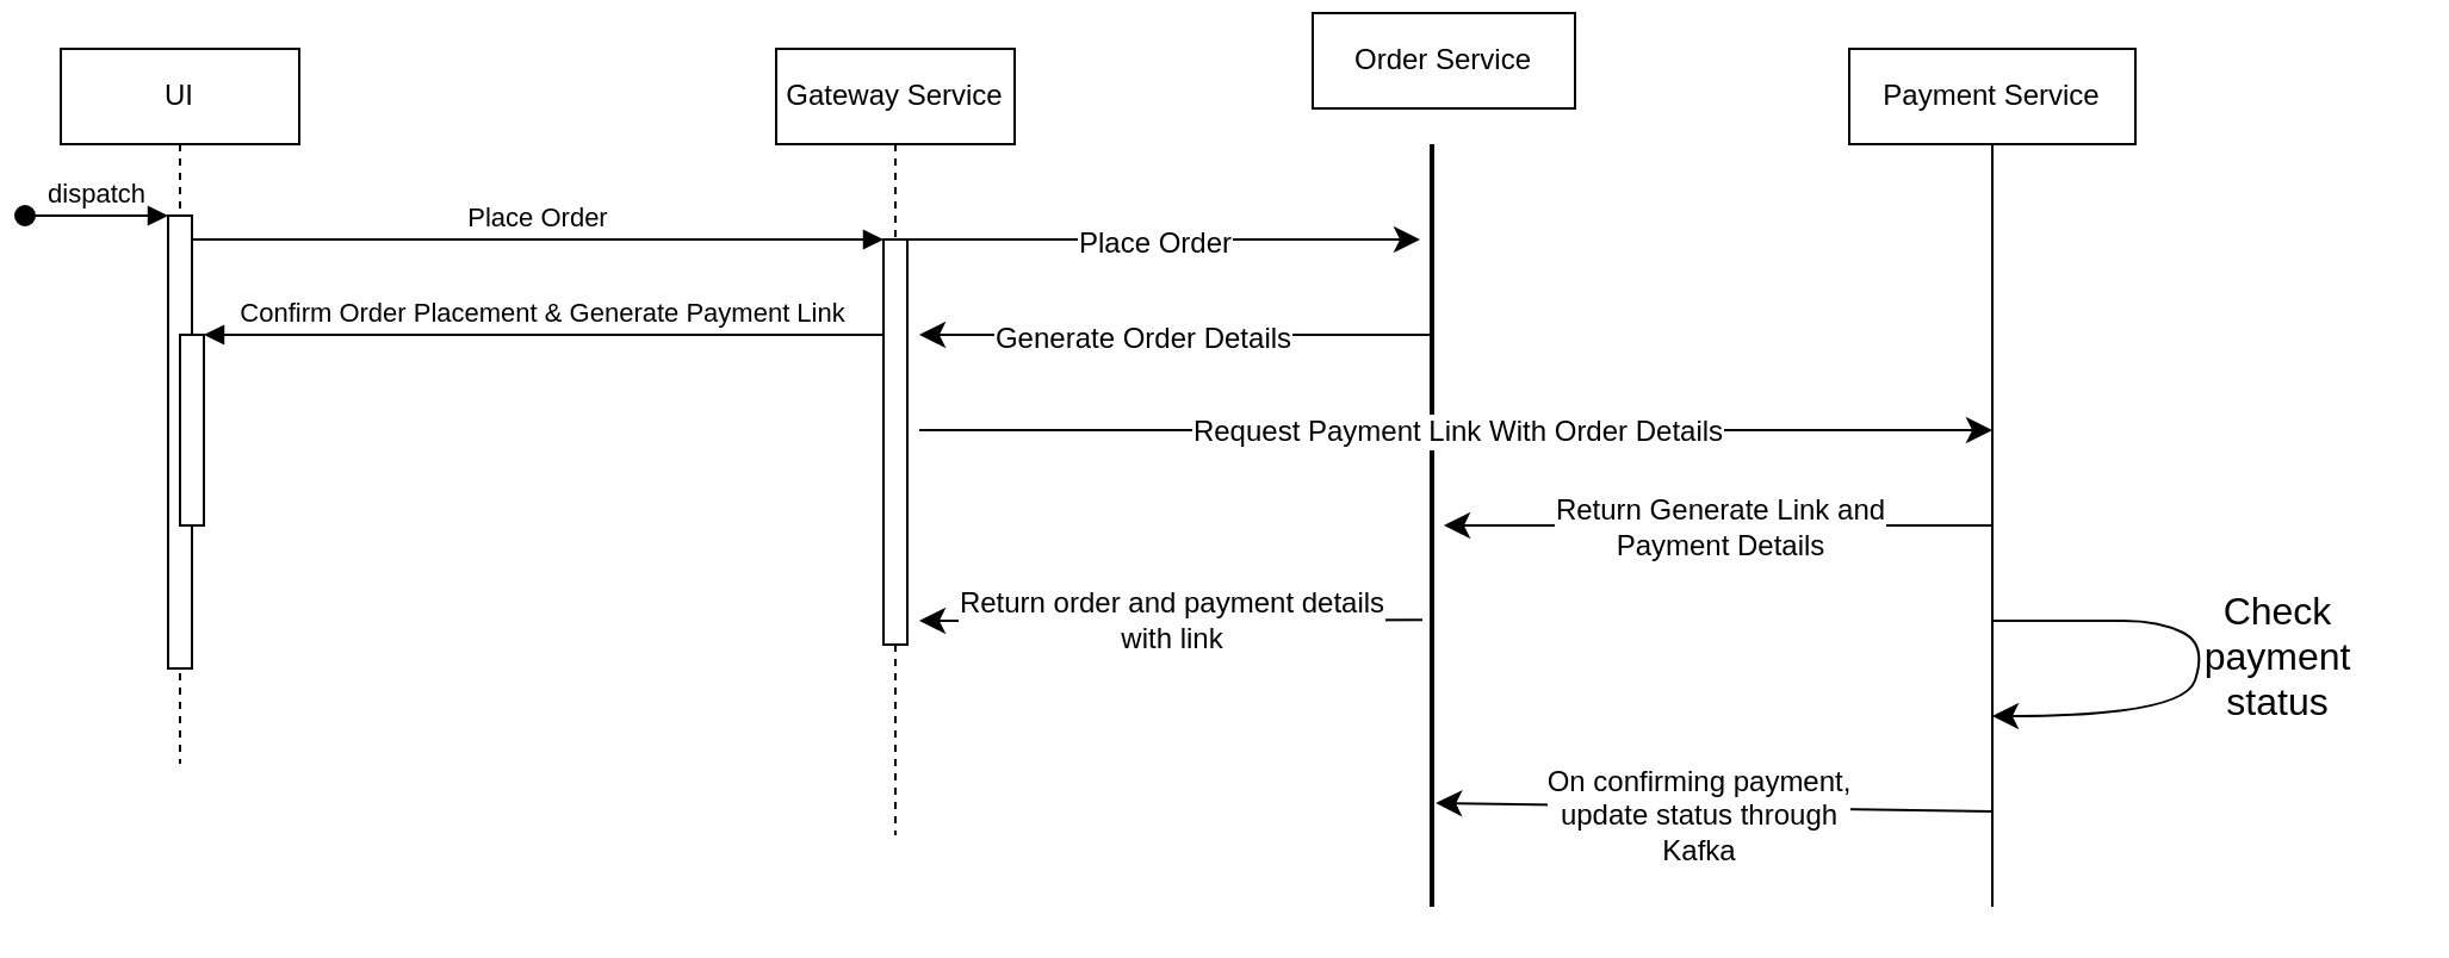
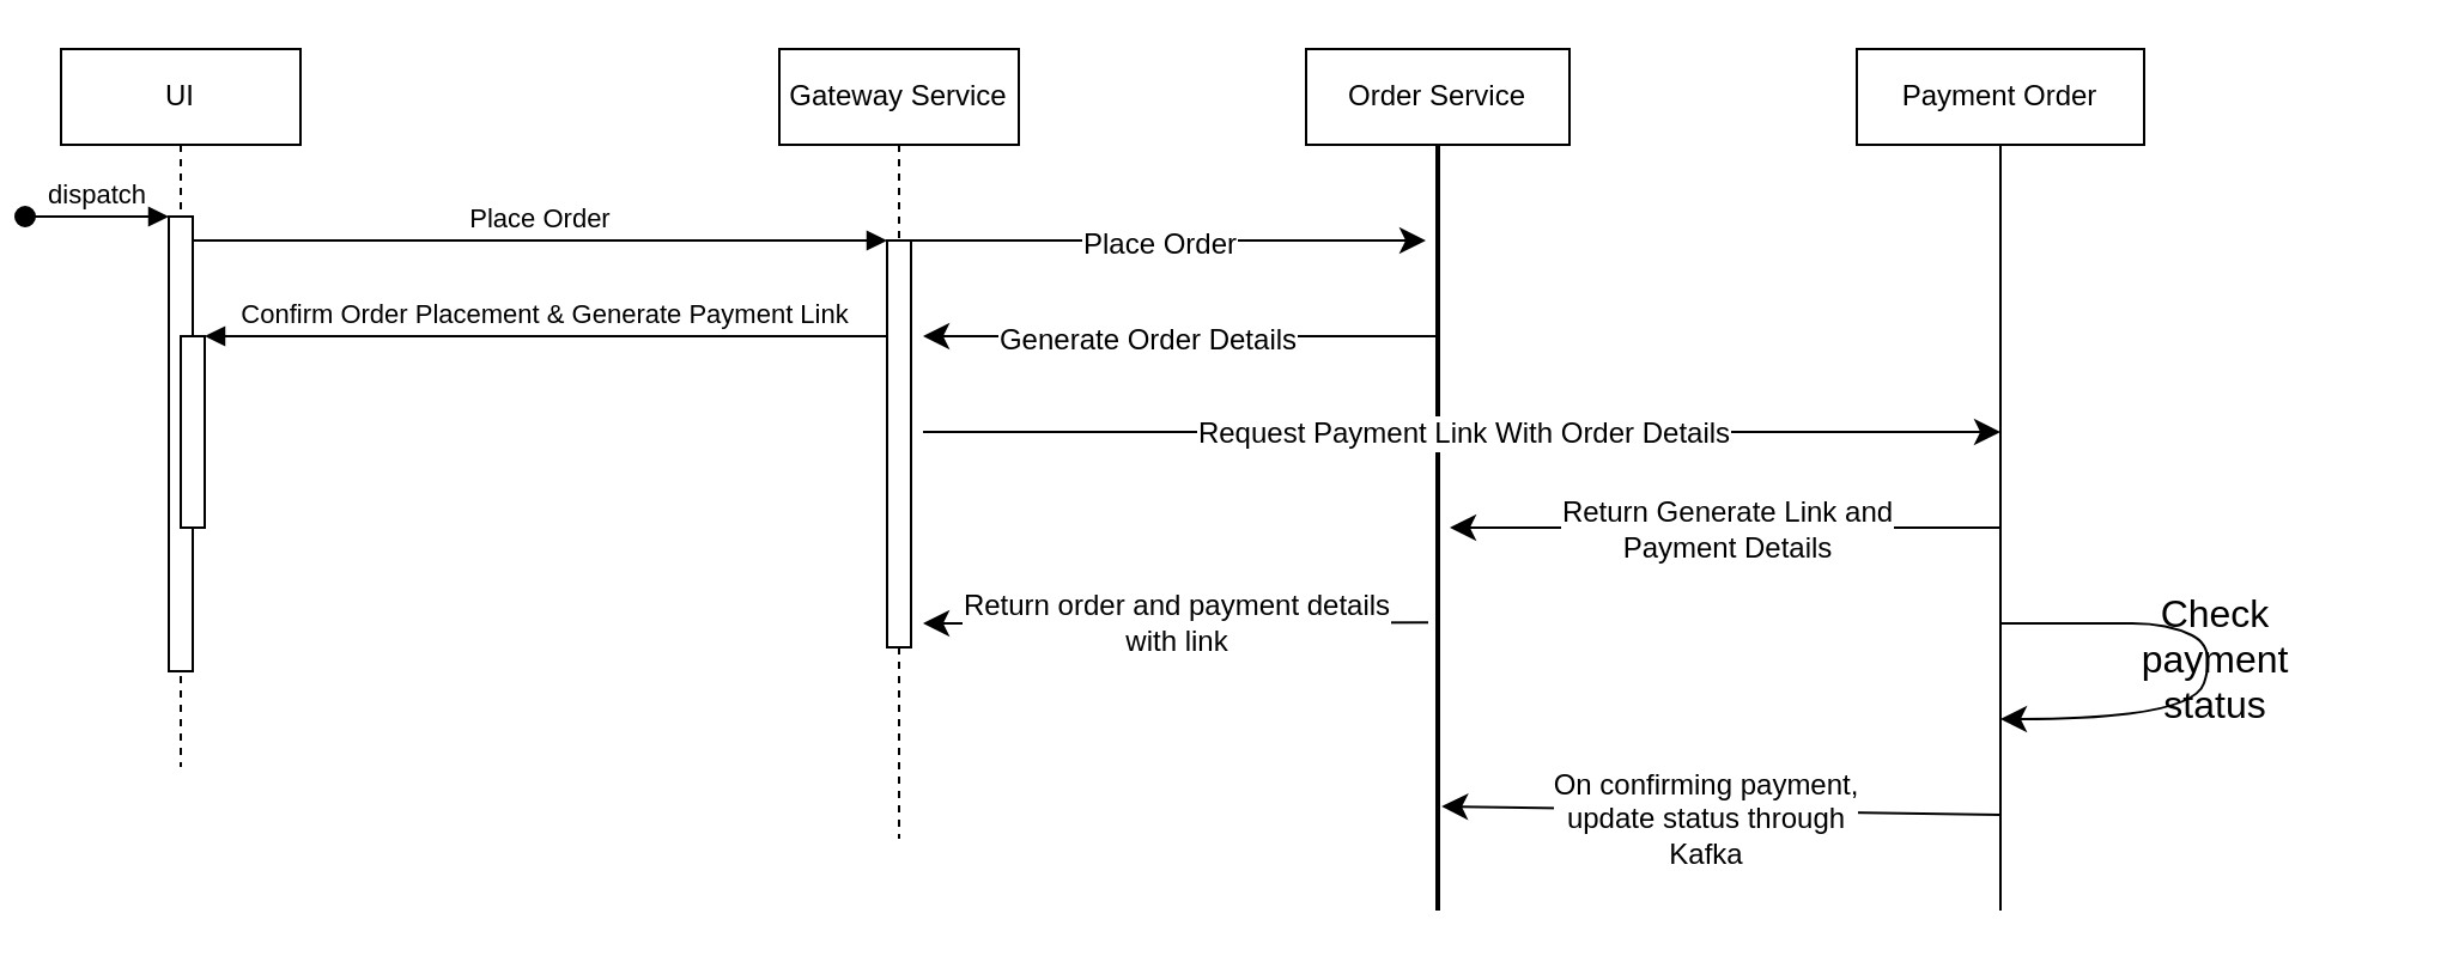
  <mxCell id="0" />
  <mxCell id="1" parent="0" />
  <mxCell id="2" value="UI" style="shape=umlLifeline;perimeter=lifelinePerimeter;whiteSpace=wrap;html=1;container=0;dropTarget=0;collapsible=0;recursiveResize=0;outlineConnect=0;portConstraint=eastwest;newEdgeStyle={&quot;edgeStyle&quot;:&quot;elbowEdgeStyle&quot;,&quot;elbow&quot;:&quot;vertical&quot;,&quot;curved&quot;:0,&quot;rounded&quot;:0};" parent="1" vertex="1"><mxGeometry x="20" y="20" width="100" height="300" as="geometry" /></mxCell>
  <mxCell id="3" value="" style="html=1;points=[];perimeter=orthogonalPerimeter;outlineConnect=0;targetShapes=umlLifeline;portConstraint=eastwest;newEdgeStyle={&quot;edgeStyle&quot;:&quot;elbowEdgeStyle&quot;,&quot;elbow&quot;:&quot;vertical&quot;,&quot;curved&quot;:0,&quot;rounded&quot;:0};" parent="2" vertex="1"><mxGeometry x="45" y="70" width="10" height="190" as="geometry" /></mxCell>
  <mxCell id="4" value="dispatch" style="html=1;verticalAlign=bottom;startArrow=oval;endArrow=block;startSize=8;edgeStyle=elbowEdgeStyle;elbow=vertical;curved=0;rounded=0;" parent="2" target="3" edge="1"><mxGeometry relative="1" as="geometry"><mxPoint x="-15" y="70" as="sourcePoint" /></mxGeometry></mxCell>
  <mxCell id="5" value="" style="html=1;points=[];perimeter=orthogonalPerimeter;outlineConnect=0;targetShapes=umlLifeline;portConstraint=eastwest;newEdgeStyle={&quot;edgeStyle&quot;:&quot;elbowEdgeStyle&quot;,&quot;elbow&quot;:&quot;vertical&quot;,&quot;curved&quot;:0,&quot;rounded&quot;:0};" parent="2" vertex="1"><mxGeometry x="50" y="120" width="10" height="80" as="geometry" /></mxCell>
  <mxCell id="6" value="Gateway Service" style="shape=umlLifeline;perimeter=lifelinePerimeter;whiteSpace=wrap;html=1;container=0;dropTarget=0;collapsible=0;recursiveResize=0;outlineConnect=0;portConstraint=eastwest;newEdgeStyle={&quot;edgeStyle&quot;:&quot;elbowEdgeStyle&quot;,&quot;elbow&quot;:&quot;vertical&quot;,&quot;curved&quot;:0,&quot;rounded&quot;:0};" parent="1" vertex="1"><mxGeometry x="320" y="20" width="100" height="330" as="geometry" /></mxCell>
  <mxCell id="7" value="" style="html=1;points=[];perimeter=orthogonalPerimeter;outlineConnect=0;targetShapes=umlLifeline;portConstraint=eastwest;newEdgeStyle={&quot;edgeStyle&quot;:&quot;elbowEdgeStyle&quot;,&quot;elbow&quot;:&quot;vertical&quot;,&quot;curved&quot;:0,&quot;rounded&quot;:0};" parent="6" vertex="1"><mxGeometry x="45" y="80" width="10" height="170" as="geometry" /></mxCell>
  <mxCell id="8" value="Place Order" style="html=1;verticalAlign=bottom;endArrow=block;edgeStyle=elbowEdgeStyle;elbow=vertical;curved=0;rounded=0;" parent="1" source="3" target="7" edge="1"><mxGeometry relative="1" as="geometry"><mxPoint x="175" y="110" as="sourcePoint" /><Array as="points"><mxPoint x="160" y="100" /></Array></mxGeometry></mxCell>
  <mxCell id="9" value="Confirm Order Placement &amp;amp; Generate Payment Link" style="html=1;verticalAlign=bottom;endArrow=block;edgeStyle=elbowEdgeStyle;elbow=vertical;curved=0;rounded=0;" parent="1" source="7" target="5" edge="1"><mxGeometry relative="1" as="geometry"><mxPoint x="155" y="140" as="sourcePoint" /><Array as="points"><mxPoint x="170" y="140" /></Array></mxGeometry></mxCell>
- <mxCell id="10" value="Order Service" style="rounded=0;whiteSpace=wrap;html=1;" vertex="1" parent="1"><mxGeometry x="545" y="5" width="110" height="40" as="geometry" /></mxCell>
+ <mxCell id="10" value="Order Service" style="rounded=0;whiteSpace=wrap;html=1;" vertex="1" parent="1"><mxGeometry x="540" y="20" width="110" height="40" as="geometry" /></mxCell>
  <mxCell id="11" value="" style="line;strokeWidth=2;direction=south;html=1;" vertex="1" parent="1"><mxGeometry x="590" y="60" width="10" height="320" as="geometry" /></mxCell>
  <mxCell id="12" value="" style="endArrow=classic;html=1;rounded=0;fontSize=12;startSize=8;endSize=8;curved=1;" edge="1" parent="1"><mxGeometry relative="1" as="geometry"><mxPoint x="370" y="100" as="sourcePoint" /><mxPoint x="590" y="100" as="targetPoint" /></mxGeometry></mxCell>
  <mxCell id="13" value="Label" style="edgeLabel;resizable=0;html=1;fontSize=12;;align=center;verticalAlign=middle;" connectable="0" vertex="1" parent="12"><mxGeometry relative="1" as="geometry" /></mxCell>
  <mxCell id="14" value="Place Order" style="edgeLabel;html=1;align=center;verticalAlign=middle;resizable=0;points=[];fontSize=12;" vertex="1" connectable="0" parent="12"><mxGeometry x="-0.014" y="-1" relative="1" as="geometry"><mxPoint as="offset" /></mxGeometry></mxCell>
- <mxCell id="15" value="Payment Service" style="rounded=0;whiteSpace=wrap;html=1;" vertex="1" parent="1"><mxGeometry x="770" y="20" width="120" height="40" as="geometry" /></mxCell>
+ <mxCell id="15" value="Payment Order" style="rounded=0;whiteSpace=wrap;html=1;" vertex="1" parent="1"><mxGeometry x="770" y="20" width="120" height="40" as="geometry" /></mxCell>
  <mxCell id="16" value="" style="endArrow=none;html=1;rounded=0;fontSize=12;startSize=8;endSize=8;curved=1;" edge="1" parent="1"><mxGeometry width="50" height="50" relative="1" as="geometry"><mxPoint x="830" y="380" as="sourcePoint" /><mxPoint x="830" y="60" as="targetPoint" /></mxGeometry></mxCell>
  <mxCell id="17" value="" style="endArrow=classic;html=1;rounded=0;fontSize=12;startSize=8;endSize=8;curved=1;exitX=0.25;exitY=0.5;exitDx=0;exitDy=0;exitPerimeter=0;" edge="1" parent="1"><mxGeometry relative="1" as="geometry"><mxPoint x="595" y="140" as="sourcePoint" /><mxPoint x="380" y="140" as="targetPoint" /></mxGeometry></mxCell>
  <mxCell id="18" value="Label" style="edgeLabel;resizable=0;html=1;fontSize=12;;align=center;verticalAlign=middle;" connectable="0" vertex="1" parent="17"><mxGeometry relative="1" as="geometry" /></mxCell>
  <mxCell id="19" value="Generate Order Details" style="edgeLabel;html=1;align=center;verticalAlign=middle;resizable=0;points=[];fontSize=12;" vertex="1" connectable="0" parent="17"><mxGeometry x="0.135" y="1" relative="1" as="geometry"><mxPoint as="offset" /></mxGeometry></mxCell>
  <mxCell id="20" value="" style="endArrow=classic;html=1;rounded=0;fontSize=12;startSize=8;endSize=8;curved=1;" edge="1" parent="1"><mxGeometry relative="1" as="geometry"><mxPoint x="380" y="180" as="sourcePoint" /><mxPoint x="830" y="180" as="targetPoint" /></mxGeometry></mxCell>
  <mxCell id="21" value="Request Payment Link With Order Details" style="edgeLabel;resizable=0;html=1;fontSize=12;;align=center;verticalAlign=middle;" connectable="0" vertex="1" parent="20"><mxGeometry relative="1" as="geometry" /></mxCell>
  <mxCell id="22" value="" style="endArrow=classic;html=1;rounded=0;fontSize=12;startSize=8;endSize=8;curved=1;" edge="1" parent="1"><mxGeometry relative="1" as="geometry"><mxPoint x="830" y="220" as="sourcePoint" /><mxPoint x="600" y="220" as="targetPoint" /></mxGeometry></mxCell>
  <mxCell id="23" value="Return Generate Link and&lt;div&gt;Payment Details&lt;/div&gt;" style="edgeLabel;resizable=0;html=1;fontSize=12;;align=center;verticalAlign=middle;" connectable="0" vertex="1" parent="22"><mxGeometry relative="1" as="geometry" /></mxCell>
  <mxCell id="24" value="" style="curved=1;endArrow=classic;html=1;rounded=0;fontSize=12;startSize=8;endSize=8;" edge="1" parent="1"><mxGeometry width="50" height="50" relative="1" as="geometry"><mxPoint x="830" y="260" as="sourcePoint" /><mxPoint x="830" y="300" as="targetPoint" /><Array as="points"><mxPoint x="870" y="260" /><mxPoint x="900" y="260" /><mxPoint x="920" y="270" /><mxPoint x="910" y="300" /></Array></mxGeometry></mxCell>
- <mxCell id="25" value="Check payment status" style="text;html=1;align=center;verticalAlign=middle;whiteSpace=wrap;rounded=0;fontSize=16;" vertex="1" parent="1"><mxGeometry x="900" y="240" width="100" height="70" as="geometry" /></mxCell>
+ <mxCell id="25" value="Check payment status" style="text;html=1;align=center;verticalAlign=middle;whiteSpace=wrap;rounded=0;fontSize=16;" vertex="1" parent="1"><mxGeometry x="870" y="240" width="100" height="70" as="geometry" /></mxCell>
  <mxCell id="26" value="" style="endArrow=classic;html=1;rounded=0;fontSize=12;startSize=8;endSize=8;curved=1;entryX=0.864;entryY=0.34;entryDx=0;entryDy=0;entryPerimeter=0;" edge="1" parent="1" target="11"><mxGeometry relative="1" as="geometry"><mxPoint x="830" y="340" as="sourcePoint" /><mxPoint x="710" y="330" as="targetPoint" /></mxGeometry></mxCell>
  <mxCell id="27" value="Label" style="edgeLabel;resizable=0;html=1;fontSize=12;;align=center;verticalAlign=middle;" connectable="0" vertex="1" parent="26"><mxGeometry relative="1" as="geometry" /></mxCell>
  <mxCell id="28" value="On confirming payment,&lt;div&gt;update status through&lt;/div&gt;&lt;div&gt;Kafka&lt;/div&gt;" style="edgeLabel;html=1;align=center;verticalAlign=middle;resizable=0;points=[];fontSize=12;" vertex="1" connectable="0" parent="26"><mxGeometry x="0.053" y="3" relative="1" as="geometry"><mxPoint as="offset" /></mxGeometry></mxCell>
  <mxCell id="29" value="" style="endArrow=classic;html=1;rounded=0;fontSize=12;startSize=8;endSize=8;curved=1;exitX=0.624;exitY=0.9;exitDx=0;exitDy=0;exitPerimeter=0;" edge="1" parent="1" source="11"><mxGeometry relative="1" as="geometry"><mxPoint x="490" y="260" as="sourcePoint" /><mxPoint x="380" y="260" as="targetPoint" /></mxGeometry></mxCell>
  <mxCell id="30" value="Return order and payment details&lt;div&gt;&lt;div&gt;with link&lt;/div&gt;&lt;/div&gt;" style="edgeLabel;resizable=0;html=1;fontSize=12;;align=center;verticalAlign=middle;" connectable="0" vertex="1" parent="29"><mxGeometry relative="1" as="geometry" /></mxCell>
